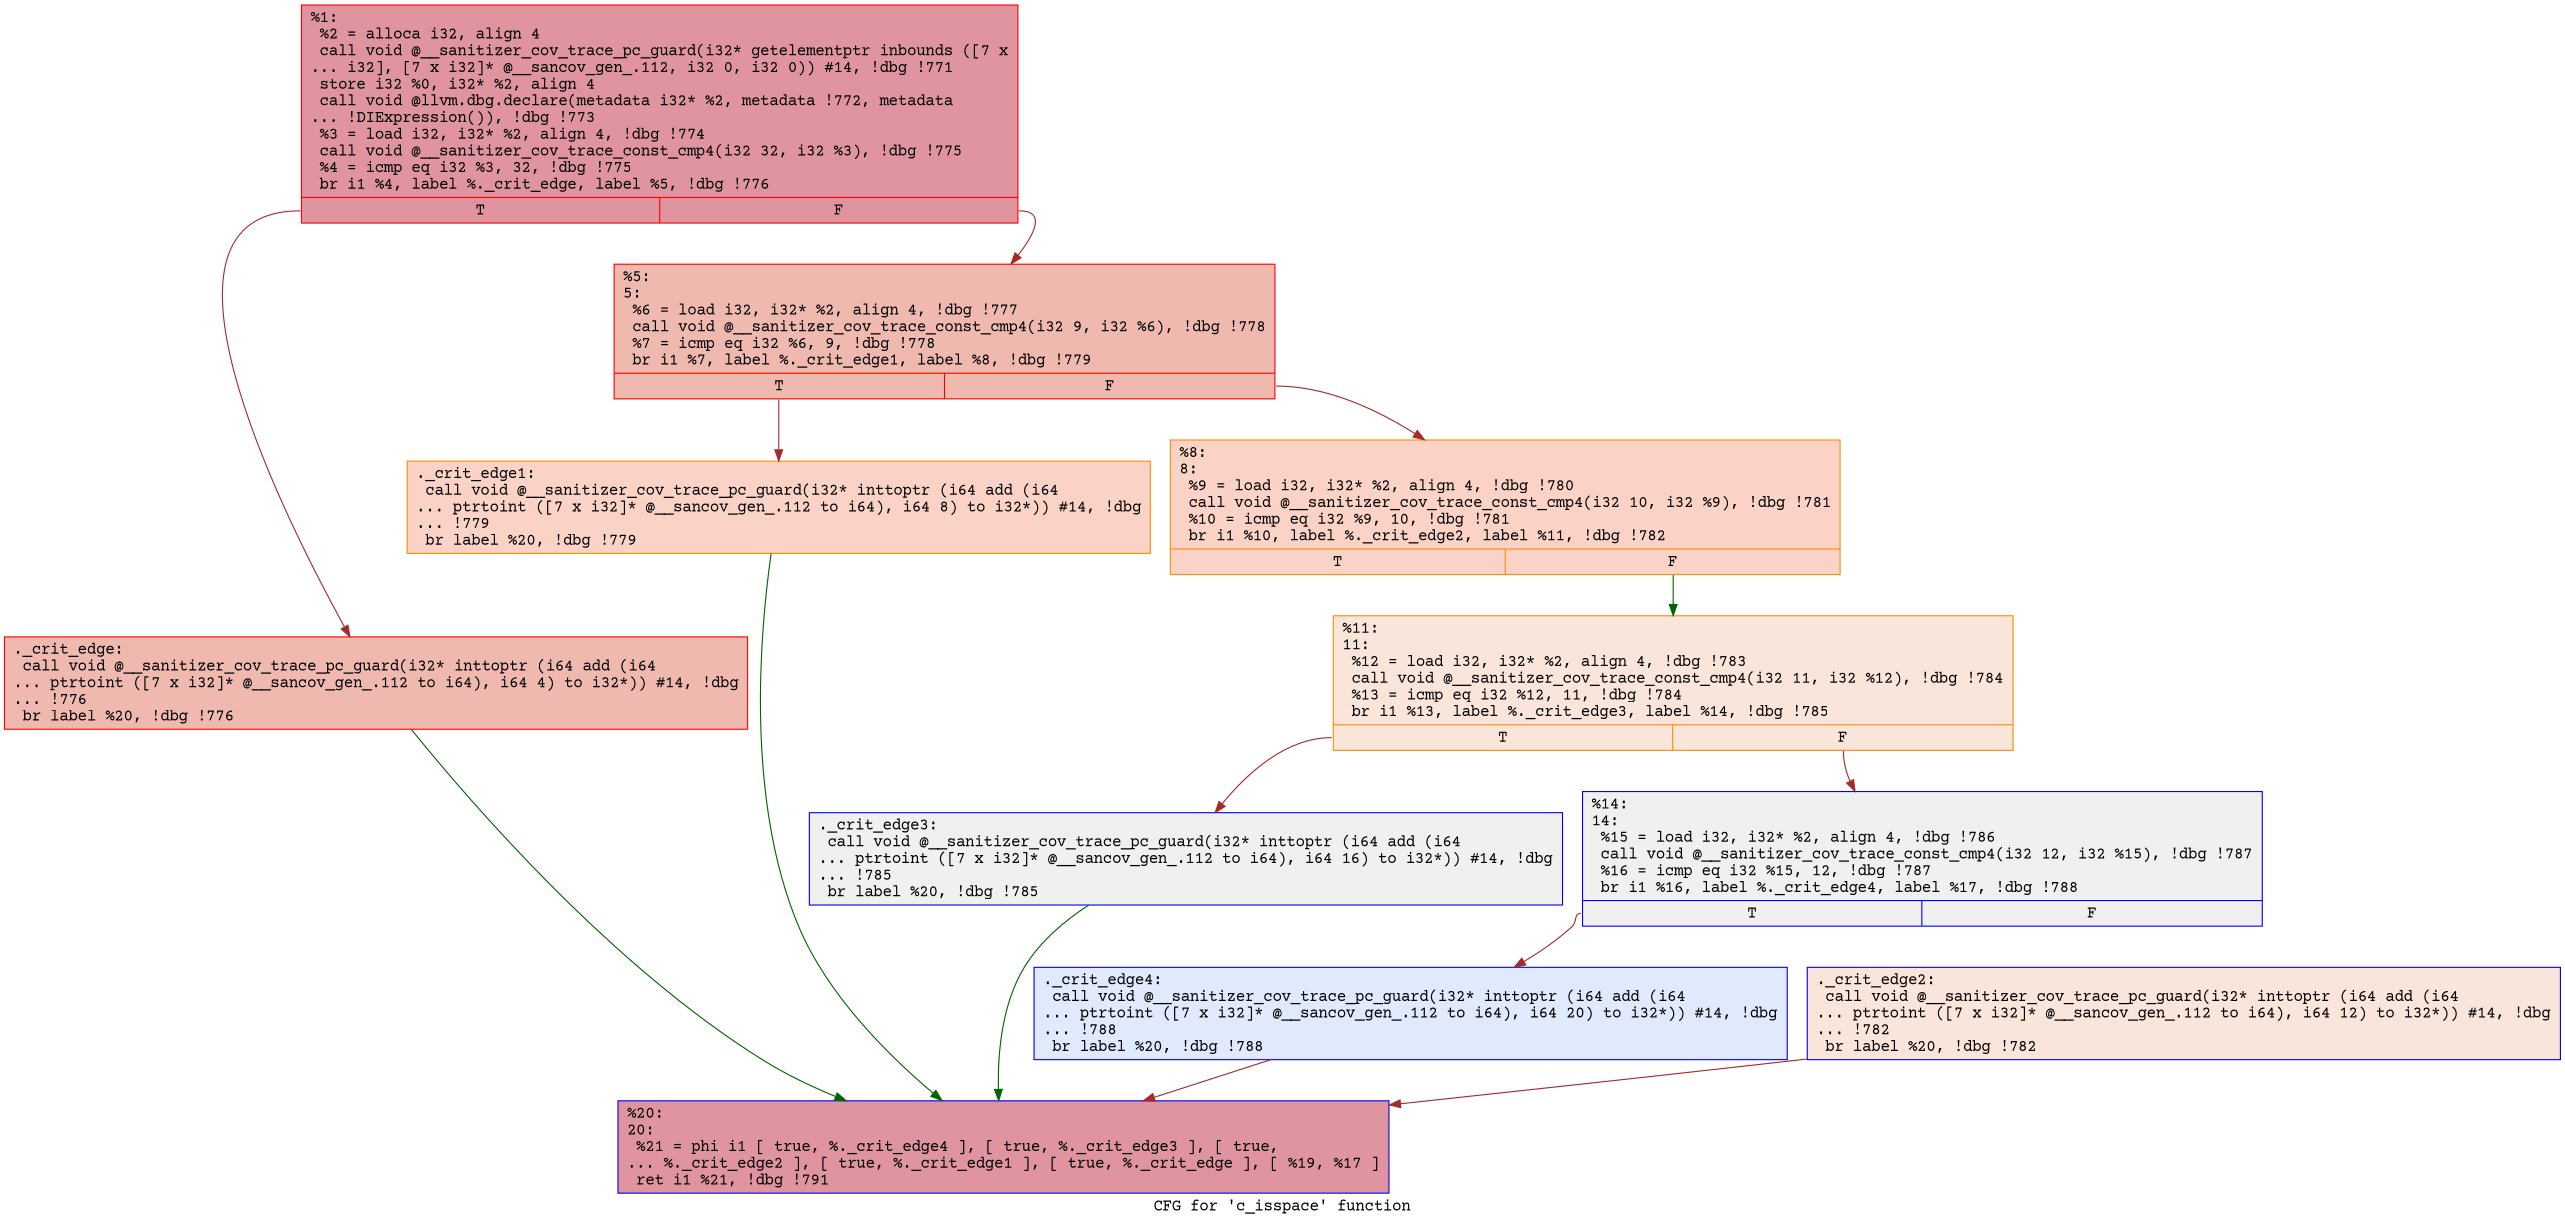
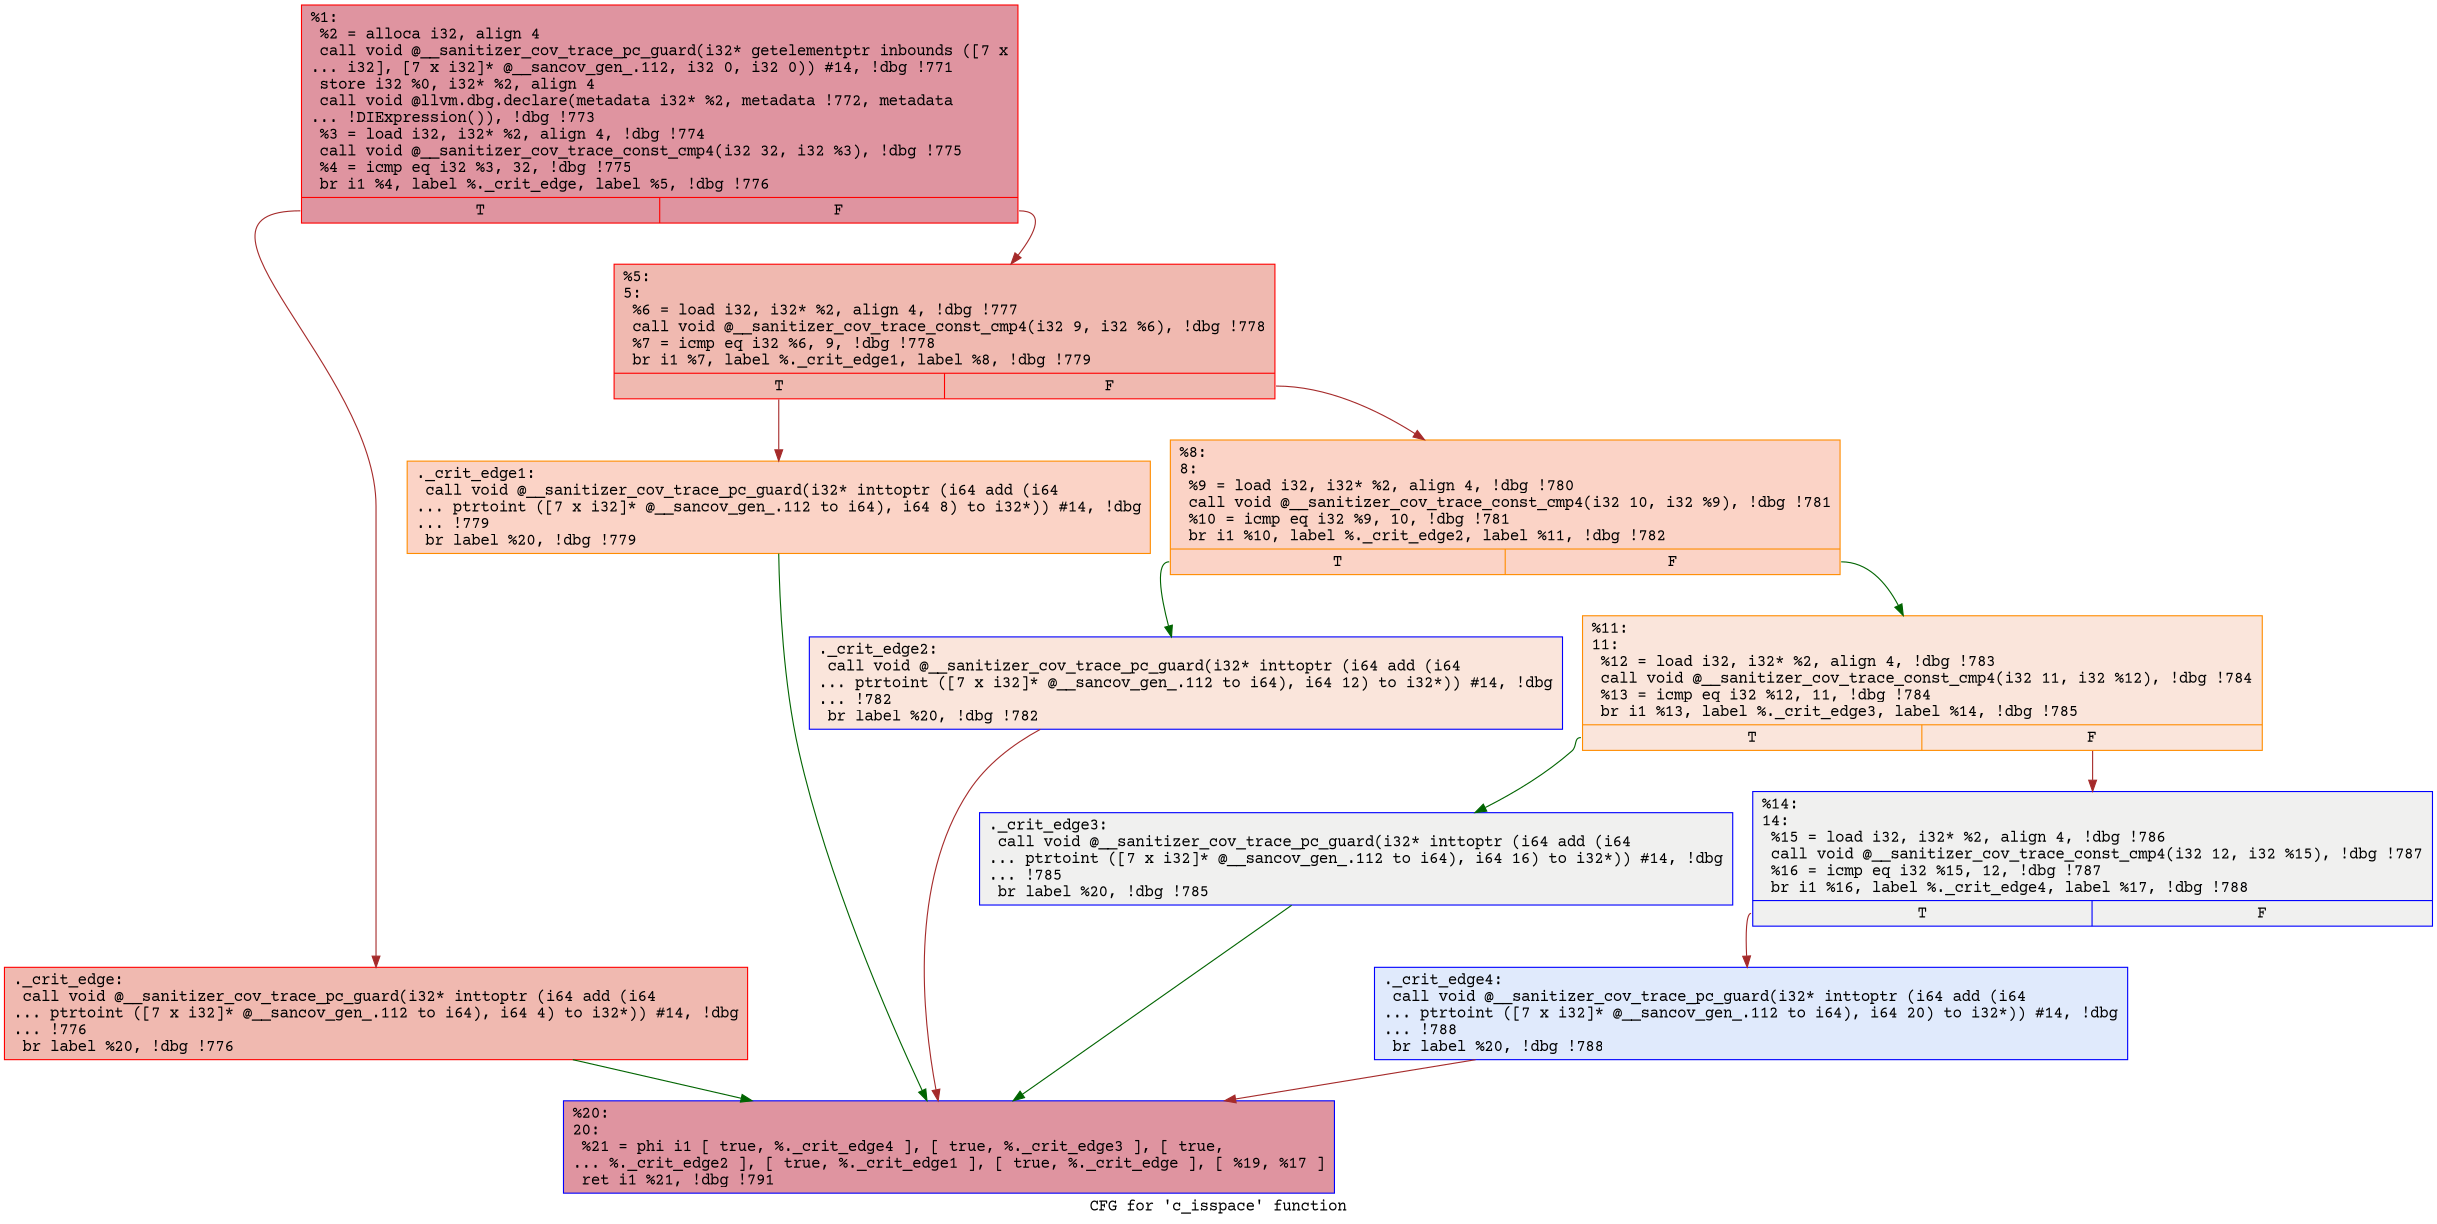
  digraph {
    fontname="Courier Prime"
    label="CFG for 'c_isspace' function"
    node [color=blue fillcolor="#b70d2870" fontname="Courier Prime" shape=record style=filled]
    edge [color=brown fontname="Courier Prime"]
    n1 [color=red label="{%1:\l  %2 = alloca i32, align 4\l  call void @__sanitizer_cov_trace_pc_guard(i32* getelementptr inbounds ([7 x\l... i32], [7 x i32]* @__sancov_gen_.112, i32 0, i32 0)) #14, !dbg !771\l  store i32 %0, i32* %2, align 4\l  call void @llvm.dbg.declare(metadata i32* %2, metadata !772, metadata\l... !DIExpression()), !dbg !773\l  %3 = load i32, i32* %2, align 4, !dbg !774\l  call void @__sanitizer_cov_trace_const_cmp4(i32 32, i32 %3), !dbg !775\l  %4 = icmp eq i32 %3, 32, !dbg !775\l  br i1 %4, label %._crit_edge, label %5, !dbg !776\l|{<s0>T|<s1>F}}"]
    n2 [color=red fillcolor="#de614d70" label="{._crit_edge:                                      \l  call void @__sanitizer_cov_trace_pc_guard(i32* inttoptr (i64 add (i64\l... ptrtoint ([7 x i32]* @__sancov_gen_.112 to i64), i64 4) to i32*)) #14, !dbg\l... !776\l  br label %20, !dbg !776\l}"]
    n3 [color=red fillcolor="#de614d70" label="{%5:\l5:                                                \l  %6 = load i32, i32* %2, align 4, !dbg !777\l  call void @__sanitizer_cov_trace_const_cmp4(i32 9, i32 %6), !dbg !778\l  %7 = icmp eq i32 %6, 9, !dbg !778\l  br i1 %7, label %._crit_edge1, label %8, !dbg !779\l|{<s0>T|<s1>F}}"]
    n4 [label="{%20:\l20:                                               \l  %21 = phi i1 [ true, %._crit_edge4 ], [ true, %._crit_edge3 ], [ true,\l... %._crit_edge2 ], [ true, %._crit_edge1 ], [ true, %._crit_edge ], [ %19, %17 ]\l  ret i1 %21, !dbg !791\l}"]
    n5 [color=darkorange fillcolor="#f59c7d70" label="{._crit_edge1:                                     \l  call void @__sanitizer_cov_trace_pc_guard(i32* inttoptr (i64 add (i64\l... ptrtoint ([7 x i32]* @__sancov_gen_.112 to i64), i64 8) to i32*)) #14, !dbg\l... !779\l  br label %20, !dbg !779\l}"]
    n6 [color=darkorange fillcolor="#f59c7d70" label="{%8:\l8:                                                \l  %9 = load i32, i32* %2, align 4, !dbg !780\l  call void @__sanitizer_cov_trace_const_cmp4(i32 10, i32 %9), !dbg !781\l  %10 = icmp eq i32 %9, 10, !dbg !781\l  br i1 %10, label %._crit_edge2, label %11, !dbg !782\l|{<s0>T|<s1>F}}"]
    n7 [fillcolor="#f4c5ad70" label="{._crit_edge2:                                     \l  call void @__sanitizer_cov_trace_pc_guard(i32* inttoptr (i64 add (i64\l... ptrtoint ([7 x i32]* @__sancov_gen_.112 to i64), i64 12) to i32*)) #14, !dbg\l... !782\l  br label %20, !dbg !782\l}"]
    n8 [color=darkorange fillcolor="#f4c5ad70" label="{%11:\l11:                                               \l  %12 = load i32, i32* %2, align 4, !dbg !783\l  call void @__sanitizer_cov_trace_const_cmp4(i32 11, i32 %12), !dbg !784\l  %13 = icmp eq i32 %12, 11, !dbg !784\l  br i1 %13, label %._crit_edge3, label %14, !dbg !785\l|{<s0>T|<s1>F}}"]
    n9 [fillcolor="#dedcdb70" label="{._crit_edge3:                                     \l  call void @__sanitizer_cov_trace_pc_guard(i32* inttoptr (i64 add (i64\l... ptrtoint ([7 x i32]* @__sancov_gen_.112 to i64), i64 16) to i32*)) #14, !dbg\l... !785\l  br label %20, !dbg !785\l}"]
    n10 [fillcolor="#dedcdb70" label="{%14:\l14:                                               \l  %15 = load i32, i32* %2, align 4, !dbg !786\l  call void @__sanitizer_cov_trace_const_cmp4(i32 12, i32 %15), !dbg !787\l  %16 = icmp eq i32 %15, 12, !dbg !787\l  br i1 %16, label %._crit_edge4, label %17, !dbg !788\l|{<s0>T|<s1>F}}"]
    n11 [fillcolor="#b9d0f970" label="{._crit_edge4:                                     \l  call void @__sanitizer_cov_trace_pc_guard(i32* inttoptr (i64 add (i64\l... ptrtoint ([7 x i32]* @__sancov_gen_.112 to i64), i64 20) to i32*)) #14, !dbg\l... !788\l  br label %20, !dbg !788\l}"]
    n1 -> n2 [tailport=s0]
    n1 -> n3 [tailport=s1]
    n2 -> n4 [color=darkgreen]
    n3 -> n5 [tailport=s0]
    n3 -> n6 [tailport=s1]
    n5 -> n4 [color=darkgreen]
+   n6 -> n7 [color=darkgreen tailport=s0]
    n6 -> n8 [color=darkgreen tailport=s1]
    n7 -> n4
-   n8 -> n9 [tailport=s0]
+   n8 -> n9 [color=darkgreen tailport=s0]
    n8 -> n10 [tailport=s1]
    n9 -> n4 [color=darkgreen]
    n10 -> n11 [tailport=s0]
    n11 -> n4
  }
